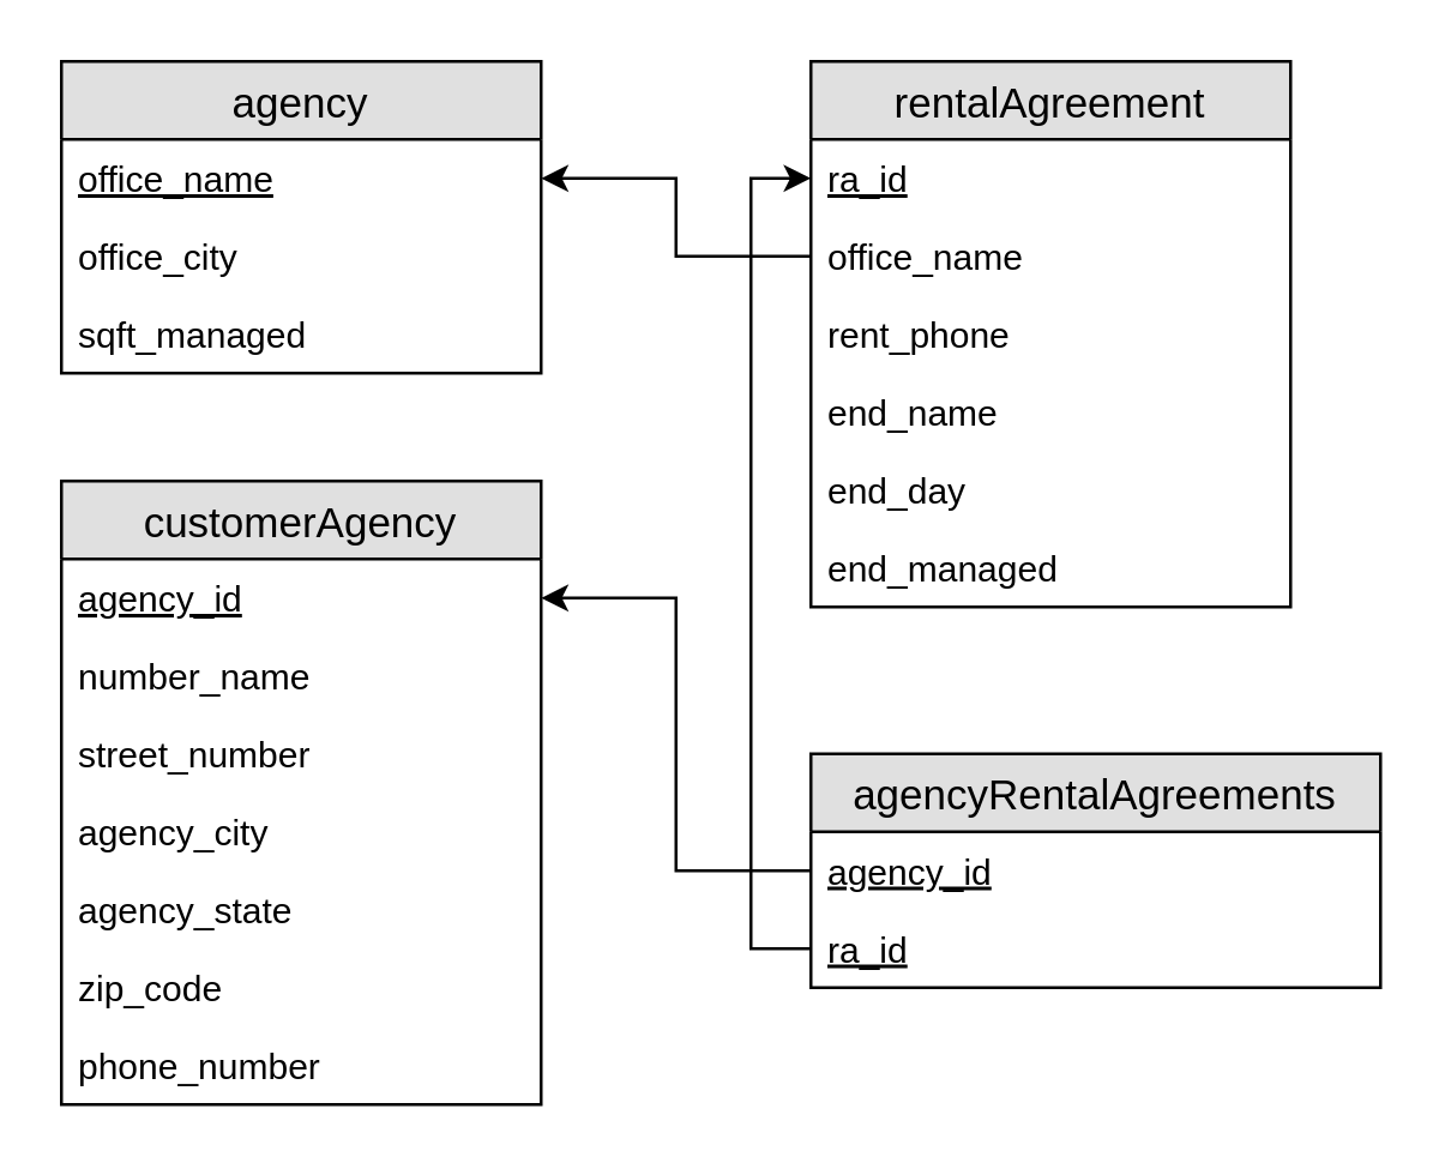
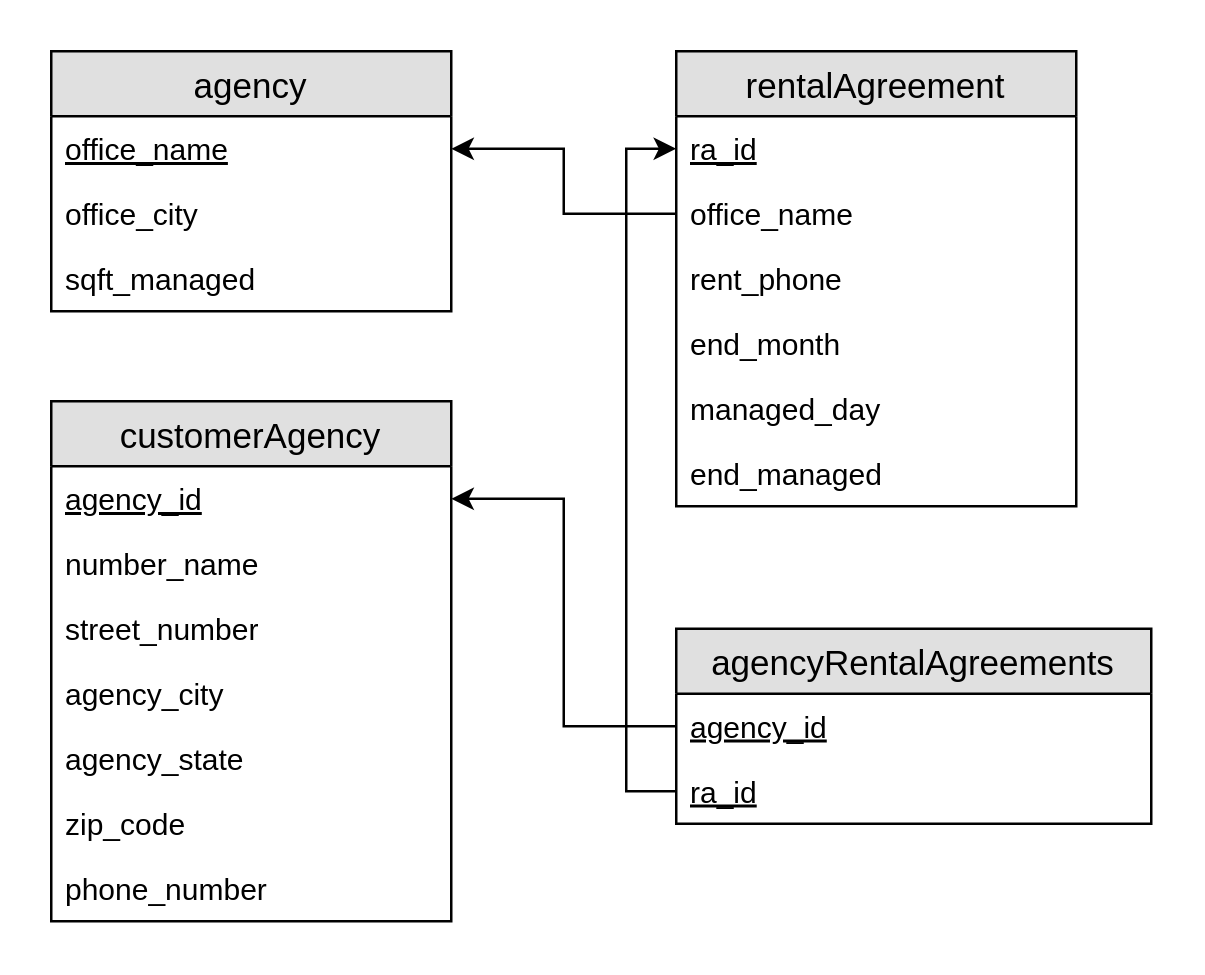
  <mxCell id="0" />
  <mxCell id="1" parent="0" />
  <mxCell id="2" value="agency" style="swimlane;fontStyle=0;childLayout=stackLayout;horizontal=1;startSize=26;fillColor=#e0e0e0;horizontalStack=0;resizeParent=1;resizeParentMax=0;resizeLast=0;collapsible=1;marginBottom=0;swimlaneFillColor=#ffffff;align=center;fontSize=14;" parent="1" vertex="1"><mxGeometry x="20" y="20" width="160" height="104" as="geometry" /></mxCell>
  <mxCell id="3" value="office_name" style="text;strokeColor=none;fillColor=none;spacingLeft=4;spacingRight=4;overflow=hidden;rotatable=0;points=[[0,0.5],[1,0.5]];portConstraint=eastwest;fontSize=12;fontStyle=4" parent="2" vertex="1"><mxGeometry y="26" width="160" height="26" as="geometry" /></mxCell>
  <mxCell id="4" value="office_city" style="text;strokeColor=none;fillColor=none;spacingLeft=4;spacingRight=4;overflow=hidden;rotatable=0;points=[[0,0.5],[1,0.5]];portConstraint=eastwest;fontSize=12;" parent="2" vertex="1"><mxGeometry y="52" width="160" height="26" as="geometry" /></mxCell>
  <mxCell id="5" value="sqft_managed" style="text;strokeColor=none;fillColor=none;spacingLeft=4;spacingRight=4;overflow=hidden;rotatable=0;points=[[0,0.5],[1,0.5]];portConstraint=eastwest;fontSize=12;" parent="2" vertex="1"><mxGeometry y="78" width="160" height="26" as="geometry" /></mxCell>
  <mxCell id="6" value="rentalAgreement" style="swimlane;fontStyle=0;childLayout=stackLayout;horizontal=1;startSize=26;fillColor=#e0e0e0;horizontalStack=0;resizeParent=1;resizeParentMax=0;resizeLast=0;collapsible=1;marginBottom=0;swimlaneFillColor=#ffffff;align=center;fontSize=14;" parent="1" vertex="1"><mxGeometry x="270" y="20" width="160" height="182" as="geometry" /></mxCell>
  <mxCell id="7" value="ra_id" style="text;strokeColor=none;fillColor=none;spacingLeft=4;spacingRight=4;overflow=hidden;rotatable=0;points=[[0,0.5],[1,0.5]];portConstraint=eastwest;fontSize=12;fontStyle=4" parent="6" vertex="1"><mxGeometry y="26" width="160" height="26" as="geometry" /></mxCell>
  <mxCell id="8" value="office_name" style="text;strokeColor=none;fillColor=none;spacingLeft=4;spacingRight=4;overflow=hidden;rotatable=0;points=[[0,0.5],[1,0.5]];portConstraint=eastwest;fontSize=12;" parent="6" vertex="1"><mxGeometry y="52" width="160" height="26" as="geometry" /></mxCell>
  <mxCell id="9" value="rent_phone" style="text;strokeColor=none;fillColor=none;spacingLeft=4;spacingRight=4;overflow=hidden;rotatable=0;points=[[0,0.5],[1,0.5]];portConstraint=eastwest;fontSize=12;" parent="6" vertex="1"><mxGeometry y="78" width="160" height="26" as="geometry" /></mxCell>
- <mxCell id="10" value="end_name" style="text;strokeColor=none;fillColor=none;spacingLeft=4;spacingRight=4;overflow=hidden;rotatable=0;points=[[0,0.5],[1,0.5]];portConstraint=eastwest;fontSize=12;" parent="6" vertex="1"><mxGeometry y="104" width="160" height="26" as="geometry" /></mxCell>
- <mxCell id="11" value="end_day" style="text;strokeColor=none;fillColor=none;spacingLeft=4;spacingRight=4;overflow=hidden;rotatable=0;points=[[0,0.5],[1,0.5]];portConstraint=eastwest;fontSize=12;" parent="6" vertex="1"><mxGeometry y="130" width="160" height="26" as="geometry" /></mxCell>
+ <mxCell id="10" value="end_month" style="text;strokeColor=none;fillColor=none;spacingLeft=4;spacingRight=4;overflow=hidden;rotatable=0;points=[[0,0.5],[1,0.5]];portConstraint=eastwest;fontSize=12;" parent="6" vertex="1"><mxGeometry y="104" width="160" height="26" as="geometry" /></mxCell>
+ <mxCell id="11" value="managed_day" style="text;strokeColor=none;fillColor=none;spacingLeft=4;spacingRight=4;overflow=hidden;rotatable=0;points=[[0,0.5],[1,0.5]];portConstraint=eastwest;fontSize=12;" parent="6" vertex="1"><mxGeometry y="130" width="160" height="26" as="geometry" /></mxCell>
  <mxCell id="12" value="end_managed" style="text;strokeColor=none;fillColor=none;spacingLeft=4;spacingRight=4;overflow=hidden;rotatable=0;points=[[0,0.5],[1,0.5]];portConstraint=eastwest;fontSize=12;" parent="6" vertex="1"><mxGeometry y="156" width="160" height="26" as="geometry" /></mxCell>
  <mxCell id="13" value="customerAgency" style="swimlane;fontStyle=0;childLayout=stackLayout;horizontal=1;startSize=26;fillColor=#e0e0e0;horizontalStack=0;resizeParent=1;resizeParentMax=0;resizeLast=0;collapsible=1;marginBottom=0;swimlaneFillColor=#ffffff;align=center;fontSize=14;" parent="1" vertex="1"><mxGeometry x="20" y="160" width="160" height="208" as="geometry" /></mxCell>
  <mxCell id="14" value="agency_id" style="text;strokeColor=none;fillColor=none;spacingLeft=4;spacingRight=4;overflow=hidden;rotatable=0;points=[[0,0.5],[1,0.5]];portConstraint=eastwest;fontSize=12;fontStyle=4" parent="13" vertex="1"><mxGeometry y="26" width="160" height="26" as="geometry" /></mxCell>
  <mxCell id="15" value="number_name" style="text;strokeColor=none;fillColor=none;spacingLeft=4;spacingRight=4;overflow=hidden;rotatable=0;points=[[0,0.5],[1,0.5]];portConstraint=eastwest;fontSize=12;" parent="13" vertex="1"><mxGeometry y="52" width="160" height="26" as="geometry" /></mxCell>
  <mxCell id="16" value="street_number" style="text;strokeColor=none;fillColor=none;spacingLeft=4;spacingRight=4;overflow=hidden;rotatable=0;points=[[0,0.5],[1,0.5]];portConstraint=eastwest;fontSize=12;" parent="13" vertex="1"><mxGeometry y="78" width="160" height="26" as="geometry" /></mxCell>
  <mxCell id="17" value="agency_city" style="text;strokeColor=none;fillColor=none;spacingLeft=4;spacingRight=4;overflow=hidden;rotatable=0;points=[[0,0.5],[1,0.5]];portConstraint=eastwest;fontSize=12;" parent="13" vertex="1"><mxGeometry y="104" width="160" height="26" as="geometry" /></mxCell>
  <mxCell id="18" value="agency_state" style="text;strokeColor=none;fillColor=none;spacingLeft=4;spacingRight=4;overflow=hidden;rotatable=0;points=[[0,0.5],[1,0.5]];portConstraint=eastwest;fontSize=12;" parent="13" vertex="1"><mxGeometry y="130" width="160" height="26" as="geometry" /></mxCell>
  <mxCell id="19" value="zip_code" style="text;strokeColor=none;fillColor=none;spacingLeft=4;spacingRight=4;overflow=hidden;rotatable=0;points=[[0,0.5],[1,0.5]];portConstraint=eastwest;fontSize=12;" parent="13" vertex="1"><mxGeometry y="156" width="160" height="26" as="geometry" /></mxCell>
  <mxCell id="20" value="phone_number" style="text;strokeColor=none;fillColor=none;spacingLeft=4;spacingRight=4;overflow=hidden;rotatable=0;points=[[0,0.5],[1,0.5]];portConstraint=eastwest;fontSize=12;" parent="13" vertex="1"><mxGeometry y="182" width="160" height="26" as="geometry" /></mxCell>
  <mxCell id="21" value="agencyRentalAgreements" style="swimlane;fontStyle=0;childLayout=stackLayout;horizontal=1;startSize=26;fillColor=#e0e0e0;horizontalStack=0;resizeParent=1;resizeParentMax=0;resizeLast=0;collapsible=1;marginBottom=0;swimlaneFillColor=#ffffff;align=center;fontSize=14;" parent="1" vertex="1"><mxGeometry x="270" y="251" width="190" height="78" as="geometry" /></mxCell>
  <mxCell id="22" value="agency_id" style="text;strokeColor=none;fillColor=none;spacingLeft=4;spacingRight=4;overflow=hidden;rotatable=0;points=[[0,0.5],[1,0.5]];portConstraint=eastwest;fontSize=12;fontStyle=4" parent="21" vertex="1"><mxGeometry y="26" width="190" height="26" as="geometry" /></mxCell>
  <mxCell id="23" value="ra_id" style="text;strokeColor=none;fillColor=none;spacingLeft=4;spacingRight=4;overflow=hidden;rotatable=0;points=[[0,0.5],[1,0.5]];portConstraint=eastwest;fontSize=12;fontStyle=4" parent="21" vertex="1"><mxGeometry y="52" width="190" height="26" as="geometry" /></mxCell>
  <mxCell id="24" style="edgeStyle=orthogonalEdgeStyle;rounded=0;orthogonalLoop=1;jettySize=auto;html=1;exitX=0;exitY=0.5;exitDx=0;exitDy=0;entryX=1;entryY=0.5;entryDx=0;entryDy=0;" parent="1" source="8" target="3" edge="1"><mxGeometry relative="1" as="geometry" /></mxCell>
  <mxCell id="25" style="edgeStyle=orthogonalEdgeStyle;rounded=0;orthogonalLoop=1;jettySize=auto;html=1;exitX=0;exitY=0.5;exitDx=0;exitDy=0;entryX=1;entryY=0.5;entryDx=0;entryDy=0;" parent="1" source="22" target="14" edge="1"><mxGeometry relative="1" as="geometry" /></mxCell>
  <mxCell id="26" style="edgeStyle=orthogonalEdgeStyle;rounded=0;orthogonalLoop=1;jettySize=auto;html=1;exitX=0;exitY=0.5;exitDx=0;exitDy=0;entryX=0;entryY=0.5;entryDx=0;entryDy=0;" parent="1" source="23" target="7" edge="1"><mxGeometry relative="1" as="geometry" /></mxCell>
